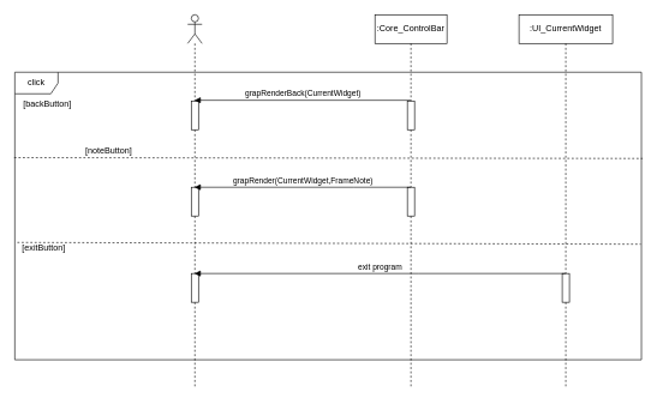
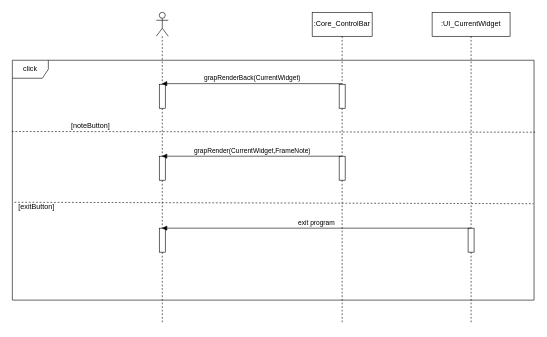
  <mxCell id="0" />
  <mxCell id="1" parent="0" />
  <mxCell id="2" value="click" style="shape=umlFrame;whiteSpace=wrap;html=1;" parent="1" vertex="1"><mxGeometry x="20" y="100" width="870" height="400" as="geometry" /></mxCell>
  <mxCell id="3" value="" style="shape=umlLifeline;participant=umlActor;perimeter=lifelinePerimeter;whiteSpace=wrap;html=1;container=1;collapsible=0;recursiveResize=0;verticalAlign=top;spacingTop=36;outlineConnect=0;" parent="1" vertex="1"><mxGeometry x="260" width="20" height="520" as="geometry" y="20" /></mxCell>
  <mxCell id="4" value="" style="html=1;points=[];perimeter=orthogonalPerimeter;" parent="3" vertex="1"><mxGeometry x="5" y="120" width="10" height="40" as="geometry" /></mxCell>
  <mxCell id="5" value="" style="html=1;points=[];perimeter=orthogonalPerimeter;" parent="3" vertex="1"><mxGeometry x="5" y="240" width="10" height="40" as="geometry" /></mxCell>
  <mxCell id="6" value="" style="html=1;points=[];perimeter=orthogonalPerimeter;" parent="3" vertex="1"><mxGeometry x="5" y="360" width="10" height="40" as="geometry" /></mxCell>
  <mxCell id="7" value=":Core_ControlBar" style="shape=umlLifeline;perimeter=lifelinePerimeter;whiteSpace=wrap;html=1;container=1;collapsible=0;recursiveResize=0;outlineConnect=0;" parent="1" vertex="1"><mxGeometry x="520" width="100" height="520" as="geometry" y="20" /></mxCell>
  <mxCell id="8" value="" style="html=1;points=[];perimeter=orthogonalPerimeter;" parent="7" vertex="1"><mxGeometry x="45" y="120" width="10" height="40" as="geometry" /></mxCell>
  <mxCell id="9" value="" style="html=1;points=[];perimeter=orthogonalPerimeter;" parent="7" vertex="1"><mxGeometry x="45" y="240" width="10" height="40" as="geometry" /></mxCell>
- <mxCell id="10" value="[backButton]" style="text;html=1;align=center;verticalAlign=middle;resizable=0;points=[];autosize=1;strokeColor=none;fillColor=none;" parent="1" vertex="1"><mxGeometry x="20" y="130" width="90" height="30" as="geometry" /></mxCell>
  <mxCell id="11" value="grapRenderBack(CurrentWidget)" style="html=1;verticalAlign=bottom;endArrow=block;rounded=0;" parent="1" target="3" edge="1"><mxGeometry width="80" relative="1" as="geometry"><mxPoint x="569.5" y="139" as="sourcePoint" /><mxPoint x="268.667" y="139" as="targetPoint" /></mxGeometry></mxCell>
  <mxCell id="12" value="" style="endArrow=none;dashed=1;html=1;rounded=0;exitX=-0.001;exitY=0.297;exitDx=0;exitDy=0;exitPerimeter=0;entryX=1.002;entryY=0.3;entryDx=0;entryDy=0;entryPerimeter=0;" parent="1" source="2" target="2" edge="1"><mxGeometry width="50" height="50" relative="1" as="geometry"><mxPoint x="280" y="320" as="sourcePoint" /><mxPoint x="650" y="219" as="targetPoint" /></mxGeometry></mxCell>
  <mxCell id="13" value="[noteButton]" style="text;html=1;align=center;verticalAlign=middle;resizable=0;points=[];autosize=1;strokeColor=none;fillColor=none;" parent="1" vertex="1"><mxGeometry x="105" y="195" width="90" height="30" as="geometry" /></mxCell>
  <mxCell id="14" value="grapRender(CurrentWidget,FrameNote)" style="html=1;verticalAlign=bottom;endArrow=block;rounded=0;" parent="1" source="7" target="3" edge="1"><mxGeometry width="80" relative="1" as="geometry"><mxPoint x="320" y="310" as="sourcePoint" /><mxPoint x="400" y="310" as="targetPoint" /><Array as="points"><mxPoint x="490" y="260" /></Array></mxGeometry></mxCell>
  <mxCell id="15" value="" style="endArrow=none;dashed=1;html=1;rounded=0;exitX=0.004;exitY=0.592;exitDx=0;exitDy=0;exitPerimeter=0;entryX=0.999;entryY=0.598;entryDx=0;entryDy=0;entryPerimeter=0;" parent="1" source="2" target="2" edge="1"><mxGeometry width="50" height="50" relative="1" as="geometry"><mxPoint x="330" y="330" as="sourcePoint" /><mxPoint x="380" y="280" as="targetPoint" /></mxGeometry></mxCell>
  <mxCell id="16" value="[exitButton]" style="text;html=1;align=center;verticalAlign=middle;resizable=0;points=[];autosize=1;strokeColor=none;fillColor=none;" parent="1" vertex="1"><mxGeometry x="20" y="330" width="80" height="30" as="geometry" /></mxCell>
  <mxCell id="17" value=":UI_CurrentWidget" style="shape=umlLifeline;perimeter=lifelinePerimeter;whiteSpace=wrap;html=1;container=1;collapsible=0;recursiveResize=0;outlineConnect=0;" parent="1" vertex="1"><mxGeometry x="720" width="130" height="520" as="geometry" y="20" /></mxCell>
  <mxCell id="18" value="" style="html=1;points=[];perimeter=orthogonalPerimeter;" parent="17" vertex="1"><mxGeometry x="60" y="360" width="10" height="40" as="geometry" /></mxCell>
  <mxCell id="19" value="exit program" style="html=1;verticalAlign=bottom;endArrow=block;rounded=0;" parent="1" source="17" target="3" edge="1"><mxGeometry width="80" relative="1" as="geometry"><mxPoint x="470" y="310" as="sourcePoint" /><mxPoint x="550" y="310" as="targetPoint" /><Array as="points"><mxPoint x="580" y="380" /></Array></mxGeometry></mxCell>
